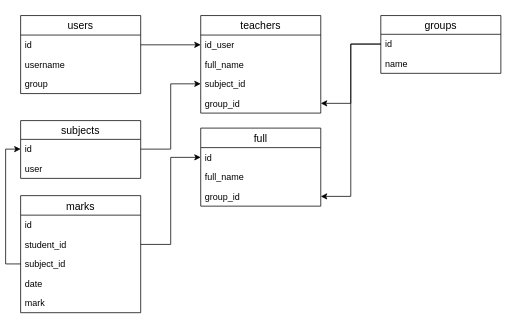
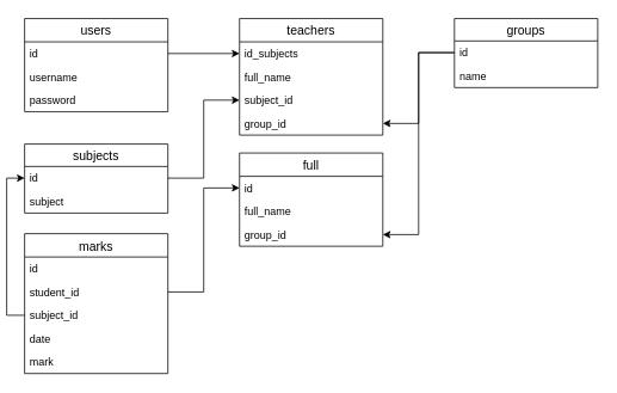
  <mxCell id="0" />
  <mxCell id="1" parent="0" />
  <mxCell id="2" style="edgeStyle=orthogonalEdgeStyle;rounded=0;orthogonalLoop=1;jettySize=auto;html=1;" parent="1" source="9" target="13" edge="1"><mxGeometry relative="1" as="geometry" /></mxCell>
  <mxCell id="3" style="edgeStyle=orthogonalEdgeStyle;rounded=0;orthogonalLoop=1;jettySize=auto;html=1;" parent="1" source="31" target="16" edge="1"><mxGeometry relative="1" as="geometry" /></mxCell>
  <mxCell id="4" style="edgeStyle=orthogonalEdgeStyle;rounded=0;orthogonalLoop=1;jettySize=auto;html=1;" parent="1" source="18" target="15" edge="1"><mxGeometry relative="1" as="geometry" /></mxCell>
  <mxCell id="5" style="edgeStyle=orthogonalEdgeStyle;rounded=0;orthogonalLoop=1;jettySize=auto;html=1;entryX=1;entryY=0.5;entryDx=0;entryDy=0;" parent="1" source="31" target="23" edge="1"><mxGeometry relative="1" as="geometry" /></mxCell>
  <mxCell id="6" style="edgeStyle=orthogonalEdgeStyle;rounded=0;orthogonalLoop=1;jettySize=auto;html=1;entryX=0;entryY=0.5;entryDx=0;entryDy=0;" parent="1" source="26" target="21" edge="1"><mxGeometry relative="1" as="geometry" /></mxCell>
  <mxCell id="7" style="edgeStyle=orthogonalEdgeStyle;rounded=0;orthogonalLoop=1;jettySize=auto;html=1;entryX=0;entryY=0.5;entryDx=0;entryDy=0;" parent="1" source="27" target="18" edge="1"><mxGeometry relative="1" as="geometry" /></mxCell>
  <mxCell id="8" value="users" style="swimlane;fontStyle=0;childLayout=stackLayout;horizontal=1;startSize=26;horizontalStack=0;resizeParent=1;resizeParentMax=0;resizeLast=0;collapsible=1;marginBottom=0;align=center;fontSize=14;" parent="1" vertex="1"><mxGeometry x="20" y="20" width="160" height="104" as="geometry" /></mxCell>
  <mxCell id="9" value="id" style="text;strokeColor=none;fillColor=none;spacingLeft=4;spacingRight=4;overflow=hidden;rotatable=0;points=[[0,0.5],[1,0.5]];portConstraint=eastwest;fontSize=12;" parent="8" vertex="1"><mxGeometry y="26" width="160" height="26" as="geometry" /></mxCell>
  <mxCell id="10" value="username" style="text;strokeColor=none;fillColor=none;spacingLeft=4;spacingRight=4;overflow=hidden;rotatable=0;points=[[0,0.5],[1,0.5]];portConstraint=eastwest;fontSize=12;" parent="8" vertex="1"><mxGeometry y="52" width="160" height="26" as="geometry" /></mxCell>
- <mxCell id="11" value="group" style="text;strokeColor=none;fillColor=none;spacingLeft=4;spacingRight=4;overflow=hidden;rotatable=0;points=[[0,0.5],[1,0.5]];portConstraint=eastwest;fontSize=12;" parent="8" vertex="1"><mxGeometry y="78" width="160" height="26" as="geometry" /></mxCell>
+ <mxCell id="11" value="password" style="text;strokeColor=none;fillColor=none;spacingLeft=4;spacingRight=4;overflow=hidden;rotatable=0;points=[[0,0.5],[1,0.5]];portConstraint=eastwest;fontSize=12;" parent="8" vertex="1"><mxGeometry y="78" width="160" height="26" as="geometry" /></mxCell>
  <mxCell id="12" value="teachers" style="swimlane;fontStyle=0;childLayout=stackLayout;horizontal=1;startSize=26;horizontalStack=0;resizeParent=1;resizeParentMax=0;resizeLast=0;collapsible=1;marginBottom=0;align=center;fontSize=14;" parent="1" vertex="1"><mxGeometry x="260" y="20" width="160" height="130" as="geometry" /></mxCell>
- <mxCell id="13" value="id_user" style="text;strokeColor=none;fillColor=none;spacingLeft=4;spacingRight=4;overflow=hidden;rotatable=0;points=[[0,0.5],[1,0.5]];portConstraint=eastwest;fontSize=12;" parent="12" vertex="1"><mxGeometry y="26" width="160" height="26" as="geometry" /></mxCell>
+ <mxCell id="13" value="id_subjects" style="text;strokeColor=none;fillColor=none;spacingLeft=4;spacingRight=4;overflow=hidden;rotatable=0;points=[[0,0.5],[1,0.5]];portConstraint=eastwest;fontSize=12;" parent="12" vertex="1"><mxGeometry y="26" width="160" height="26" as="geometry" /></mxCell>
  <mxCell id="14" value="full_name" style="text;strokeColor=none;fillColor=none;spacingLeft=4;spacingRight=4;overflow=hidden;rotatable=0;points=[[0,0.5],[1,0.5]];portConstraint=eastwest;fontSize=12;" parent="12" vertex="1"><mxGeometry y="52" width="160" height="26" as="geometry" /></mxCell>
  <mxCell id="15" value="subject_id" style="text;strokeColor=none;fillColor=none;spacingLeft=4;spacingRight=4;overflow=hidden;rotatable=0;points=[[0,0.5],[1,0.5]];portConstraint=eastwest;fontSize=12;" parent="12" vertex="1"><mxGeometry y="78" width="160" height="26" as="geometry" /></mxCell>
  <mxCell id="16" value="group_id" style="text;strokeColor=none;fillColor=none;spacingLeft=4;spacingRight=4;overflow=hidden;rotatable=0;points=[[0,0.5],[1,0.5]];portConstraint=eastwest;fontSize=12;" parent="12" vertex="1"><mxGeometry y="104" width="160" height="26" as="geometry" /></mxCell>
  <mxCell id="17" value="subjects" style="swimlane;fontStyle=0;childLayout=stackLayout;horizontal=1;startSize=25;horizontalStack=0;resizeParent=1;resizeParentMax=0;resizeLast=0;collapsible=1;marginBottom=0;align=center;fontSize=14;" parent="1" vertex="1"><mxGeometry x="20" y="160" width="160" height="77" as="geometry" /></mxCell>
  <mxCell id="18" value="id" style="text;strokeColor=none;fillColor=none;spacingLeft=4;spacingRight=4;overflow=hidden;rotatable=0;points=[[0,0.5],[1,0.5]];portConstraint=eastwest;fontSize=12;" parent="17" vertex="1"><mxGeometry y="25" width="160" height="26" as="geometry" /></mxCell>
- <mxCell id="19" value="user" style="text;strokeColor=none;fillColor=none;spacingLeft=4;spacingRight=4;overflow=hidden;rotatable=0;points=[[0,0.5],[1,0.5]];portConstraint=eastwest;fontSize=12;" parent="17" vertex="1"><mxGeometry y="51" width="160" height="26" as="geometry" /></mxCell>
+ <mxCell id="19" value="subject" style="text;strokeColor=none;fillColor=none;spacingLeft=4;spacingRight=4;overflow=hidden;rotatable=0;points=[[0,0.5],[1,0.5]];portConstraint=eastwest;fontSize=12;" parent="17" vertex="1"><mxGeometry y="51" width="160" height="26" as="geometry" /></mxCell>
  <mxCell id="20" value="full" style="swimlane;fontStyle=0;childLayout=stackLayout;horizontal=1;startSize=26;horizontalStack=0;resizeParent=1;resizeParentMax=0;resizeLast=0;collapsible=1;marginBottom=0;align=center;fontSize=14;" parent="1" vertex="1"><mxGeometry x="260" y="170" width="160" height="104" as="geometry" /></mxCell>
  <mxCell id="21" value="id" style="text;strokeColor=none;fillColor=none;spacingLeft=4;spacingRight=4;overflow=hidden;rotatable=0;points=[[0,0.5],[1,0.5]];portConstraint=eastwest;fontSize=12;" parent="20" vertex="1"><mxGeometry y="26" width="160" height="26" as="geometry" /></mxCell>
  <mxCell id="22" value="full_name" style="text;strokeColor=none;fillColor=none;spacingLeft=4;spacingRight=4;overflow=hidden;rotatable=0;points=[[0,0.5],[1,0.5]];portConstraint=eastwest;fontSize=12;" parent="20" vertex="1"><mxGeometry y="52" width="160" height="26" as="geometry" /></mxCell>
  <mxCell id="23" value="group_id" style="text;strokeColor=none;fillColor=none;spacingLeft=4;spacingRight=4;overflow=hidden;rotatable=0;points=[[0,0.5],[1,0.5]];portConstraint=eastwest;fontSize=12;" parent="20" vertex="1"><mxGeometry y="78" width="160" height="26" as="geometry" /></mxCell>
  <mxCell id="24" value="marks" style="swimlane;fontStyle=0;childLayout=stackLayout;horizontal=1;startSize=26;horizontalStack=0;resizeParent=1;resizeParentMax=0;resizeLast=0;collapsible=1;marginBottom=0;align=center;fontSize=14;" parent="1" vertex="1"><mxGeometry x="20" y="260" width="160" height="156" as="geometry" /></mxCell>
  <mxCell id="25" value="id" style="text;strokeColor=none;fillColor=none;spacingLeft=4;spacingRight=4;overflow=hidden;rotatable=0;points=[[0,0.5],[1,0.5]];portConstraint=eastwest;fontSize=12;" parent="24" vertex="1"><mxGeometry y="26" width="160" height="26" as="geometry" /></mxCell>
  <mxCell id="26" value="student_id" style="text;strokeColor=none;fillColor=none;spacingLeft=4;spacingRight=4;overflow=hidden;rotatable=0;points=[[0,0.5],[1,0.5]];portConstraint=eastwest;fontSize=12;" parent="24" vertex="1"><mxGeometry y="52" width="160" height="26" as="geometry" /></mxCell>
  <mxCell id="27" value="subject_id" style="text;strokeColor=none;fillColor=none;spacingLeft=4;spacingRight=4;overflow=hidden;rotatable=0;points=[[0,0.5],[1,0.5]];portConstraint=eastwest;fontSize=12;" parent="24" vertex="1"><mxGeometry y="78" width="160" height="26" as="geometry" /></mxCell>
  <mxCell id="28" value="date" style="text;strokeColor=none;fillColor=none;spacingLeft=4;spacingRight=4;overflow=hidden;rotatable=0;points=[[0,0.5],[1,0.5]];portConstraint=eastwest;fontSize=12;" parent="24" vertex="1"><mxGeometry y="104" width="160" height="26" as="geometry" /></mxCell>
  <mxCell id="29" value="mark" style="text;strokeColor=none;fillColor=none;spacingLeft=4;spacingRight=4;overflow=hidden;rotatable=0;points=[[0,0.5],[1,0.5]];portConstraint=eastwest;fontSize=12;" parent="24" vertex="1"><mxGeometry y="130" width="160" height="26" as="geometry" /></mxCell>
  <mxCell id="30" value="groups" style="swimlane;fontStyle=0;childLayout=stackLayout;horizontal=1;startSize=25;horizontalStack=0;resizeParent=1;resizeParentMax=0;resizeLast=0;collapsible=1;marginBottom=0;align=center;fontSize=14;" parent="1" vertex="1"><mxGeometry x="500" y="20" width="160" height="77" as="geometry" /></mxCell>
  <mxCell id="31" value="id" style="text;strokeColor=none;fillColor=none;spacingLeft=4;spacingRight=4;overflow=hidden;rotatable=0;points=[[0,0.5],[1,0.5]];portConstraint=eastwest;fontSize=12;" parent="30" vertex="1"><mxGeometry y="25" width="160" height="26" as="geometry" /></mxCell>
  <mxCell id="32" value="name" style="text;strokeColor=none;fillColor=none;spacingLeft=4;spacingRight=4;overflow=hidden;rotatable=0;points=[[0,0.5],[1,0.5]];portConstraint=eastwest;fontSize=12;" parent="30" vertex="1"><mxGeometry y="51" width="160" height="26" as="geometry" /></mxCell>
